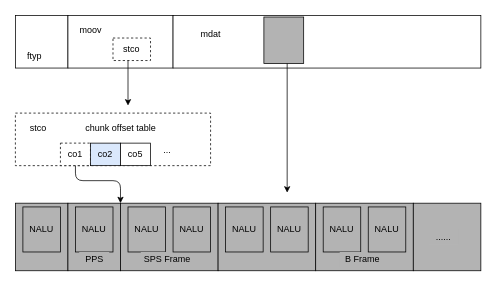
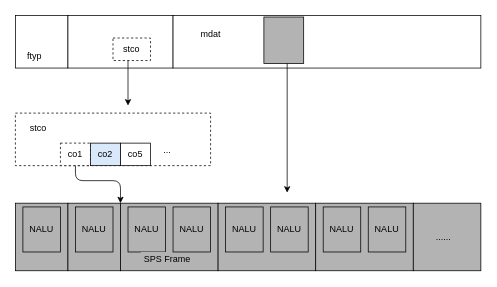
  <mxCell id="0" />
  <mxCell id="1" parent="0" />
  <mxCell id="2" value="" style="rounded=0;whiteSpace=wrap;html=1;" vertex="1" parent="1"><mxGeometry x="20" y="20" width="70" height="70" as="geometry" /></mxCell>
  <mxCell id="3" value="" style="rounded=0;whiteSpace=wrap;html=1;" vertex="1" parent="1"><mxGeometry x="90" y="20" width="140" height="70" as="geometry" /></mxCell>
  <mxCell id="4" value="" style="rounded=0;whiteSpace=wrap;html=1;" vertex="1" parent="1"><mxGeometry x="230" y="20" width="410" height="70" as="geometry" /></mxCell>
  <mxCell id="5" value="ftyp" style="text;html=1;align=center;verticalAlign=middle;resizable=0;points=[];autosize=1;" vertex="1" parent="1"><mxGeometry x="30" y="65" width="30" height="20" as="geometry" /></mxCell>
- <mxCell id="6" value="moov" style="text;html=1;align=center;verticalAlign=middle;resizable=0;points=[];autosize=1;" vertex="1" parent="1"><mxGeometry x="100" y="30" width="40" height="20" as="geometry" /></mxCell>
  <mxCell id="7" value="mdat" style="text;html=1;align=center;verticalAlign=middle;resizable=0;points=[];autosize=1;" vertex="1" parent="1"><mxGeometry x="260" y="35" width="40" height="20" as="geometry" /></mxCell>
  <mxCell id="8" value="stco" style="rounded=0;whiteSpace=wrap;html=1;dashed=1;" vertex="1" parent="1"><mxGeometry x="150" y="50" width="50" height="30" as="geometry" /></mxCell>
  <mxCell id="9" value="" style="rounded=0;whiteSpace=wrap;html=1;fillColor=#B3B3B3;" vertex="1" parent="1"><mxGeometry x="351" y="22" width="53" height="62" as="geometry" /></mxCell>
  <mxCell id="10" value="" style="rounded=0;whiteSpace=wrap;html=1;dashed=1;" vertex="1" parent="1"><mxGeometry x="20" y="150" width="260" height="70" as="geometry" /></mxCell>
  <mxCell id="11" value="stco" style="text;html=1;align=center;verticalAlign=middle;resizable=0;points=[];autosize=1;" vertex="1" parent="1"><mxGeometry x="30" y="160" width="40" height="20" as="geometry" /></mxCell>
  <mxCell id="12" value="co1" style="rounded=0;whiteSpace=wrap;html=1;dashed=1;" vertex="1" parent="1"><mxGeometry x="80" y="190" width="40" height="30" as="geometry" /></mxCell>
  <mxCell id="13" value="co2" style="rounded=0;whiteSpace=wrap;html=1;fillColor=#dae8fc;" vertex="1" parent="1"><mxGeometry x="120" y="190" width="40" height="30" as="geometry" /></mxCell>
  <mxCell id="14" value="co5" style="rounded=0;whiteSpace=wrap;html=1;" vertex="1" parent="1"><mxGeometry x="160" y="190" width="40" height="30" as="geometry" /></mxCell>
- <mxCell id="15" value="chunk offset table" style="text;html=1;align=center;verticalAlign=middle;resizable=0;points=[];autosize=1;" vertex="1" parent="1"><mxGeometry x="105" y="160" width="110" height="20" as="geometry" /></mxCell>
  <mxCell id="16" value="..." style="text;html=1;align=center;verticalAlign=middle;resizable=0;points=[];autosize=1;" vertex="1" parent="1"><mxGeometry x="207" y="190" width="30" height="20" as="geometry" /></mxCell>
  <mxCell id="17" value="" style="rounded=0;whiteSpace=wrap;html=1;fillColor=#B3B3B3;" vertex="1" parent="1"><mxGeometry x="20" y="270" width="70" height="90" as="geometry" /></mxCell>
  <mxCell id="18" value="NALU" style="rounded=0;whiteSpace=wrap;html=1;fillColor=#B3B3B3;" vertex="1" parent="1"><mxGeometry x="30" y="275" width="50" height="60" as="geometry" /></mxCell>
  <mxCell id="19" value="" style="rounded=0;whiteSpace=wrap;html=1;fillColor=#B3B3B3;" vertex="1" parent="1"><mxGeometry x="90" y="270" width="70" height="90" as="geometry" /></mxCell>
  <mxCell id="20" value="NALU" style="rounded=0;whiteSpace=wrap;html=1;fillColor=#B3B3B3;" vertex="1" parent="1"><mxGeometry x="100" y="275" width="50" height="60" as="geometry" /></mxCell>
- <mxCell id="21" value="PPS" style="text;html=1;align=center;verticalAlign=middle;resizable=0;points=[];autosize=1;fillColor=#B3B3B3;" vertex="1" parent="1"><mxGeometry x="105" y="335" width="40" height="20" as="geometry" /></mxCell>
  <mxCell id="22" value="" style="rounded=0;whiteSpace=wrap;html=1;fillColor=#B3B3B3;" vertex="1" parent="1"><mxGeometry x="160" y="270" width="130" height="90" as="geometry" /></mxCell>
  <mxCell id="23" value="NALU" style="rounded=0;whiteSpace=wrap;html=1;fillColor=#B3B3B3;" vertex="1" parent="1"><mxGeometry x="170" y="275" width="50" height="60" as="geometry" /></mxCell>
  <mxCell id="24" value="SPS Frame" style="text;html=1;align=center;verticalAlign=middle;resizable=0;points=[];autosize=1;fillColor=#B3B3B3;" vertex="1" parent="1"><mxGeometry x="187" y="335" width="70" height="20" as="geometry" /></mxCell>
  <mxCell id="25" value="NALU" style="rounded=0;whiteSpace=wrap;html=1;fillColor=#B3B3B3;" vertex="1" parent="1"><mxGeometry x="230" y="275" width="50" height="60" as="geometry" /></mxCell>
  <mxCell id="26" value="" style="rounded=0;whiteSpace=wrap;html=1;fillColor=#B3B3B3;" vertex="1" parent="1"><mxGeometry x="290" y="270" width="130" height="90" as="geometry" /></mxCell>
  <mxCell id="27" value="NALU" style="rounded=0;whiteSpace=wrap;html=1;fillColor=#B3B3B3;" vertex="1" parent="1"><mxGeometry x="300" y="275" width="50" height="60" as="geometry" /></mxCell>
  <mxCell id="28" value="NALU" style="rounded=0;whiteSpace=wrap;html=1;fillColor=#B3B3B3;" vertex="1" parent="1"><mxGeometry x="360" y="275" width="50" height="60" as="geometry" /></mxCell>
  <mxCell id="29" value="" style="rounded=0;whiteSpace=wrap;html=1;fillColor=#B3B3B3;" vertex="1" parent="1"><mxGeometry x="420" y="270" width="130" height="90" as="geometry" /></mxCell>
  <mxCell id="30" value="NALU" style="rounded=0;whiteSpace=wrap;html=1;fillColor=#B3B3B3;" vertex="1" parent="1"><mxGeometry x="430" y="275" width="50" height="60" as="geometry" /></mxCell>
- <mxCell id="31" value="B Frame" style="text;html=1;align=center;verticalAlign=middle;resizable=0;points=[];autosize=1;fillColor=#B3B3B3;" vertex="1" parent="1"><mxGeometry x="452" y="335" width="60" height="20" as="geometry" /></mxCell>
  <mxCell id="32" value="NALU" style="rounded=0;whiteSpace=wrap;html=1;fillColor=#B3B3B3;" vertex="1" parent="1"><mxGeometry x="490" y="275" width="50" height="60" as="geometry" /></mxCell>
  <mxCell id="33" value="" style="rounded=0;whiteSpace=wrap;html=1;fillColor=#B3B3B3;" vertex="1" parent="1"><mxGeometry x="550" y="270" width="90" height="90" as="geometry" /></mxCell>
  <mxCell id="34" value="......" style="text;html=1;align=center;verticalAlign=middle;resizable=0;points=[];autosize=1;fillColor=#B3B3B3;" vertex="1" parent="1"><mxGeometry x="570" y="305" width="40" height="20" as="geometry" /></mxCell>
  <mxCell id="35" value="" style="edgeStyle=segmentEdgeStyle;endArrow=classic;html=1;exitX=0.5;exitY=1;exitDx=0;exitDy=0;entryX=1;entryY=0;entryDx=0;entryDy=0;" edge="1" parent="1" source="12" target="19"><mxGeometry width="50" height="50" relative="1" as="geometry"><mxPoint x="240" y="250" as="sourcePoint" /><mxPoint x="290" y="200" as="targetPoint" /><Array as="points"><mxPoint x="100" y="240" /><mxPoint x="160" y="240" /></Array></mxGeometry></mxCell>
  <mxCell id="36" value="" style="endArrow=classic;html=1;" edge="1" parent="1"><mxGeometry width="50" height="50" relative="1" as="geometry"><mxPoint x="170" y="80" as="sourcePoint" /><mxPoint x="170" y="140" as="targetPoint" /></mxGeometry></mxCell>
  <mxCell id="37" value="" style="endArrow=classic;html=1;" edge="1" parent="1"><mxGeometry width="50" height="50" relative="1" as="geometry"><mxPoint x="382" y="84" as="sourcePoint" /><mxPoint x="382" y="256" as="targetPoint" /></mxGeometry></mxCell>
